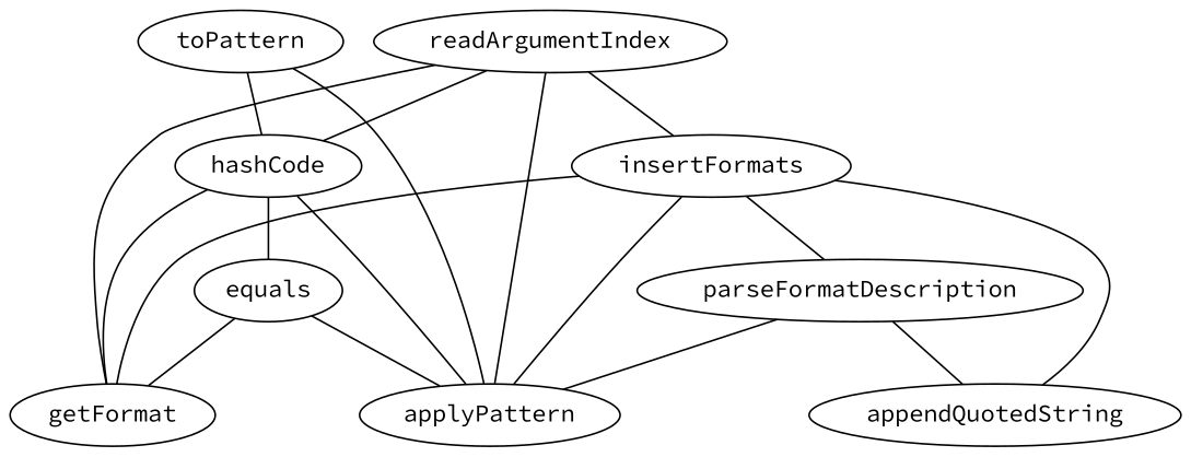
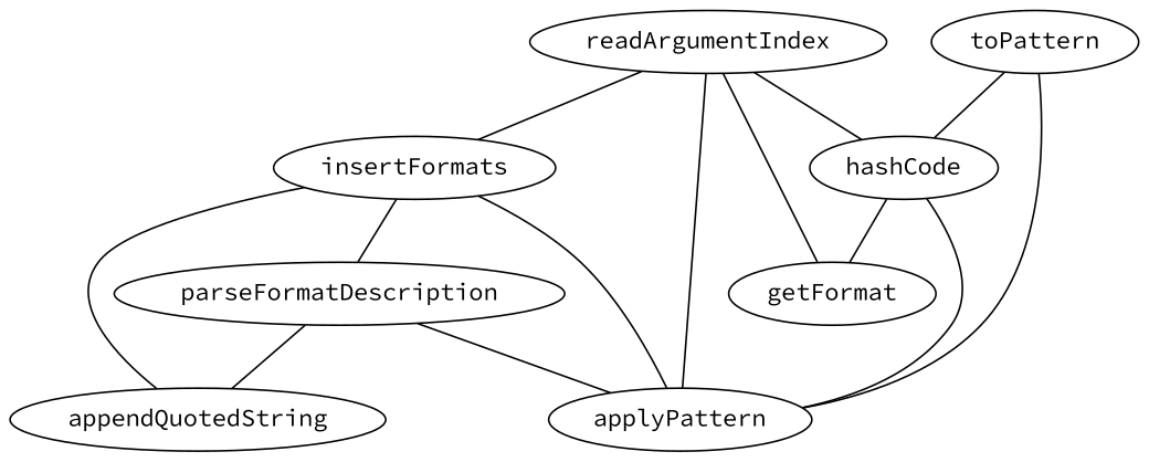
  strict graph {
    fontname="Source Code Pro"
    node [fontname="Source Code Pro"]
    edge [fontname="Source Code Pro"]
    readArgumentIndex
    insertFormats
    getFormat
    applyPattern
    hashCode
    parseFormatDescription
    appendQuotedString
    toPattern
-   equals
    readArgumentIndex -- insertFormats
    readArgumentIndex -- getFormat
    readArgumentIndex -- applyPattern
    readArgumentIndex -- hashCode
-   insertFormats -- getFormat
    insertFormats -- applyPattern
    insertFormats -- parseFormatDescription
    insertFormats -- appendQuotedString
    hashCode -- getFormat
    hashCode -- applyPattern
-   hashCode -- equals
    parseFormatDescription -- applyPattern
    parseFormatDescription -- appendQuotedString
    toPattern -- applyPattern
    toPattern -- hashCode
-   equals -- getFormat
-   equals -- applyPattern
  }
